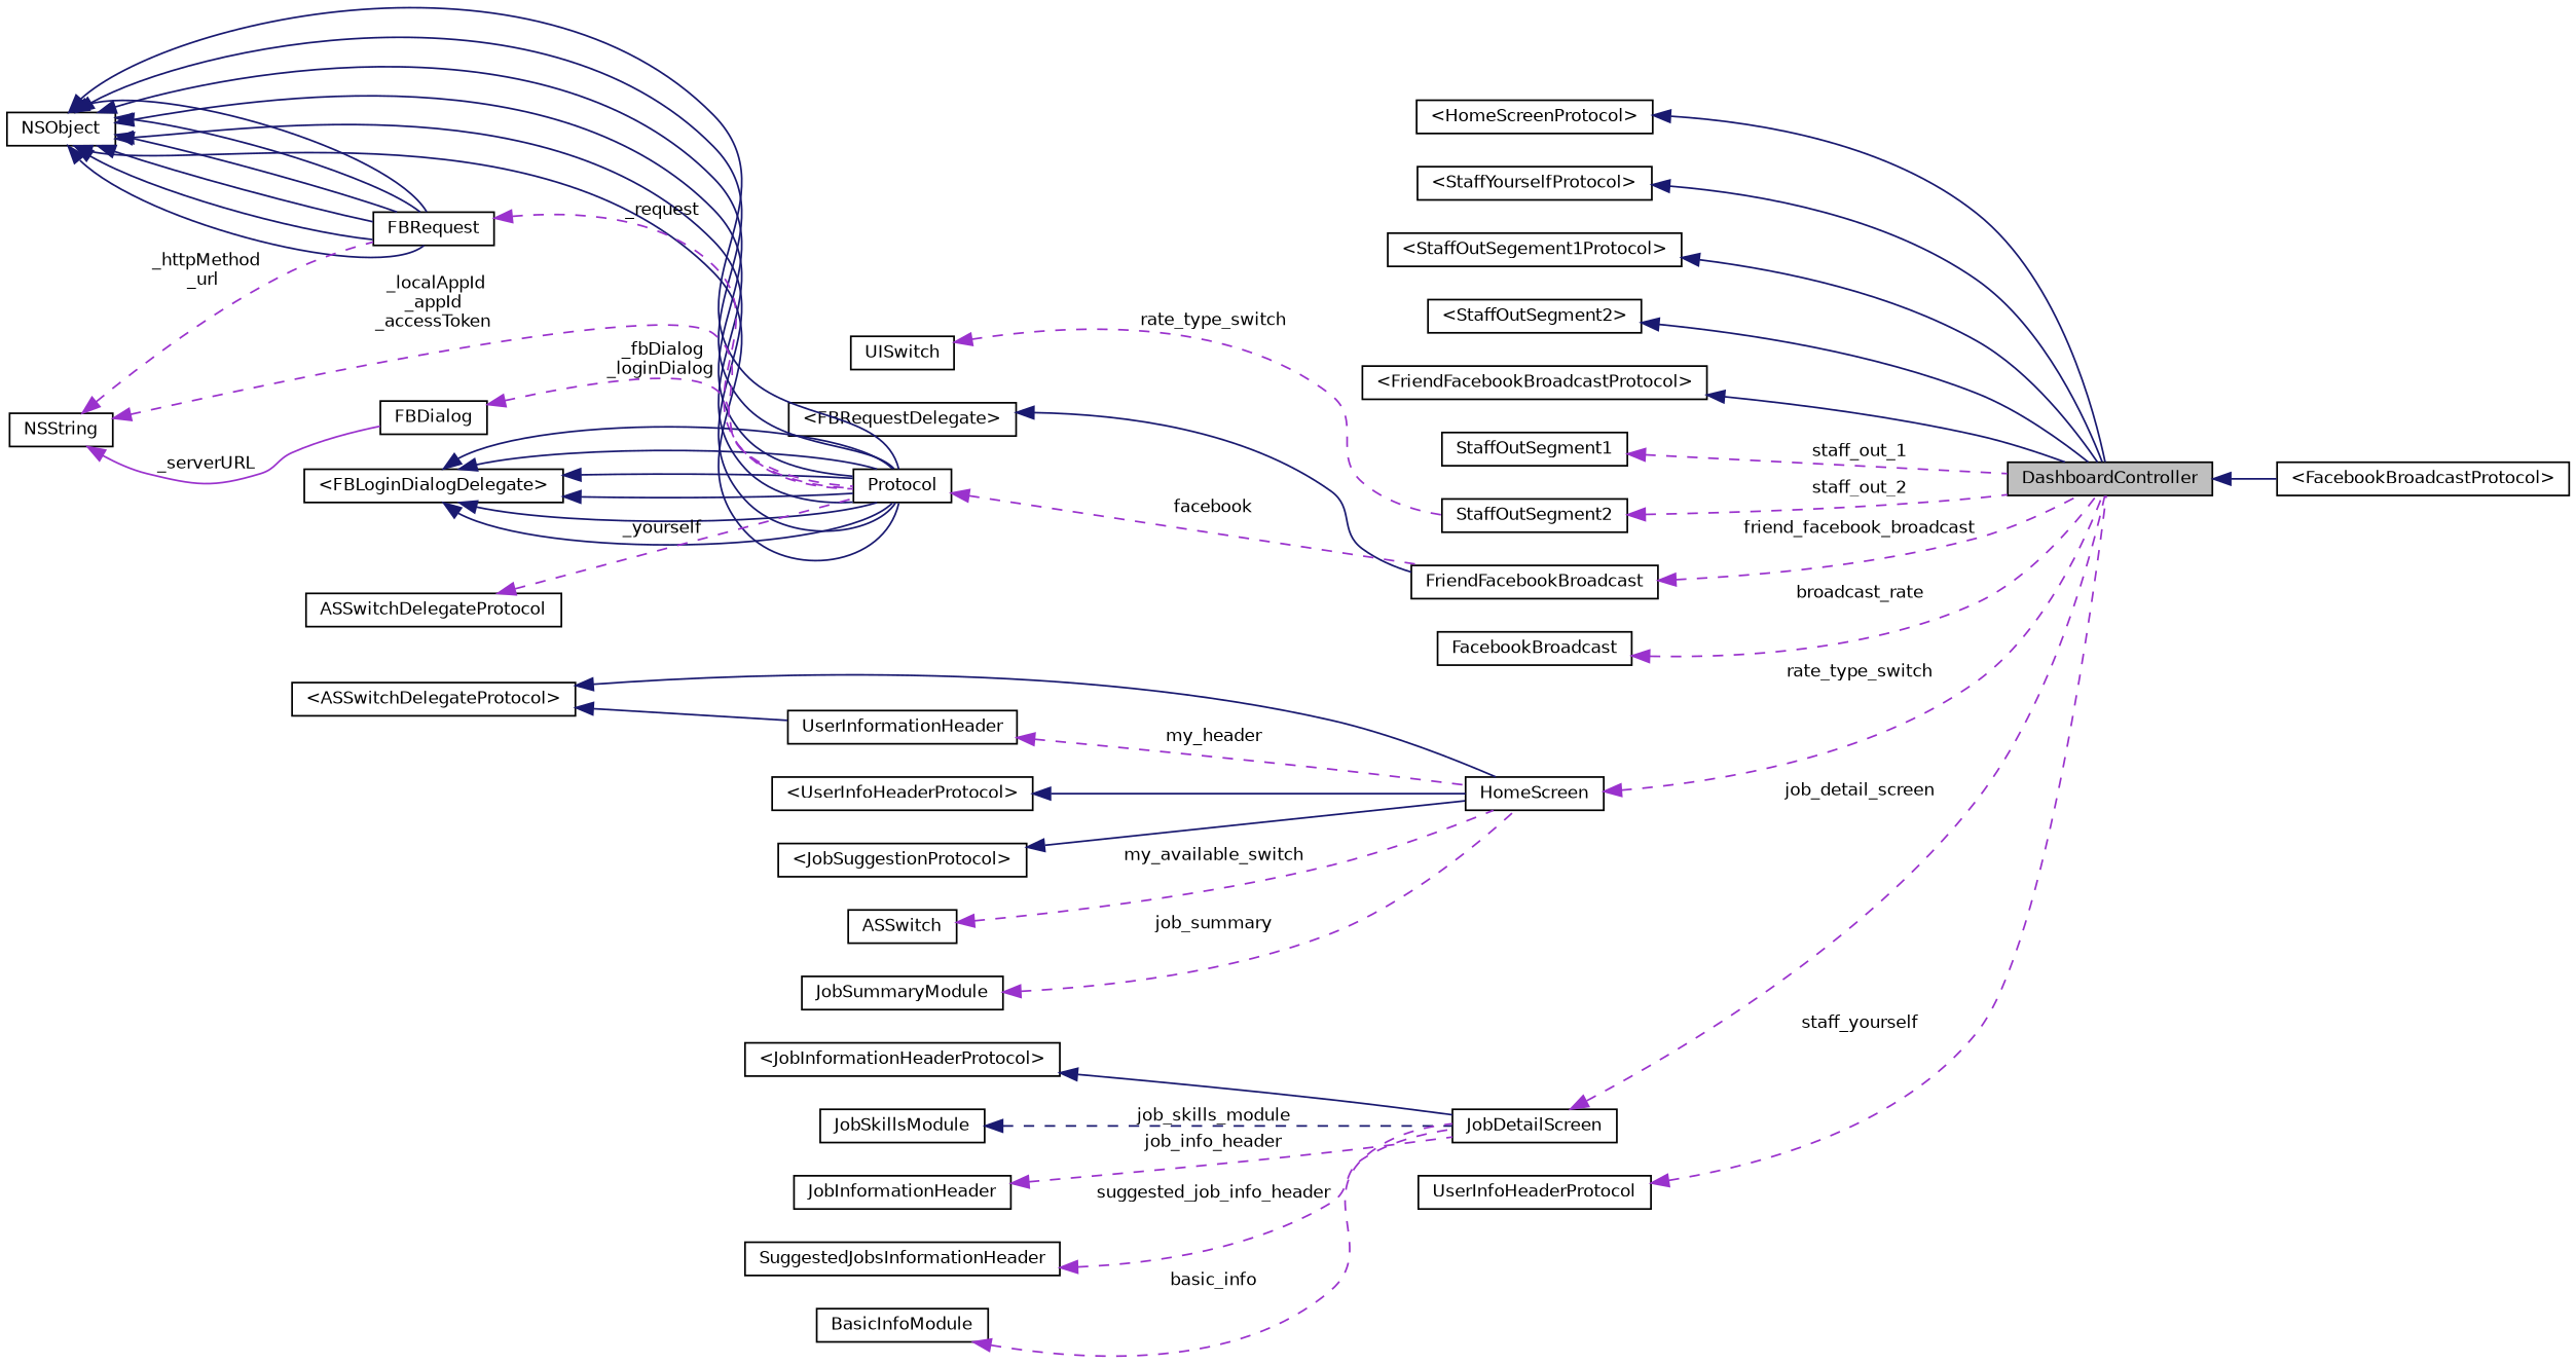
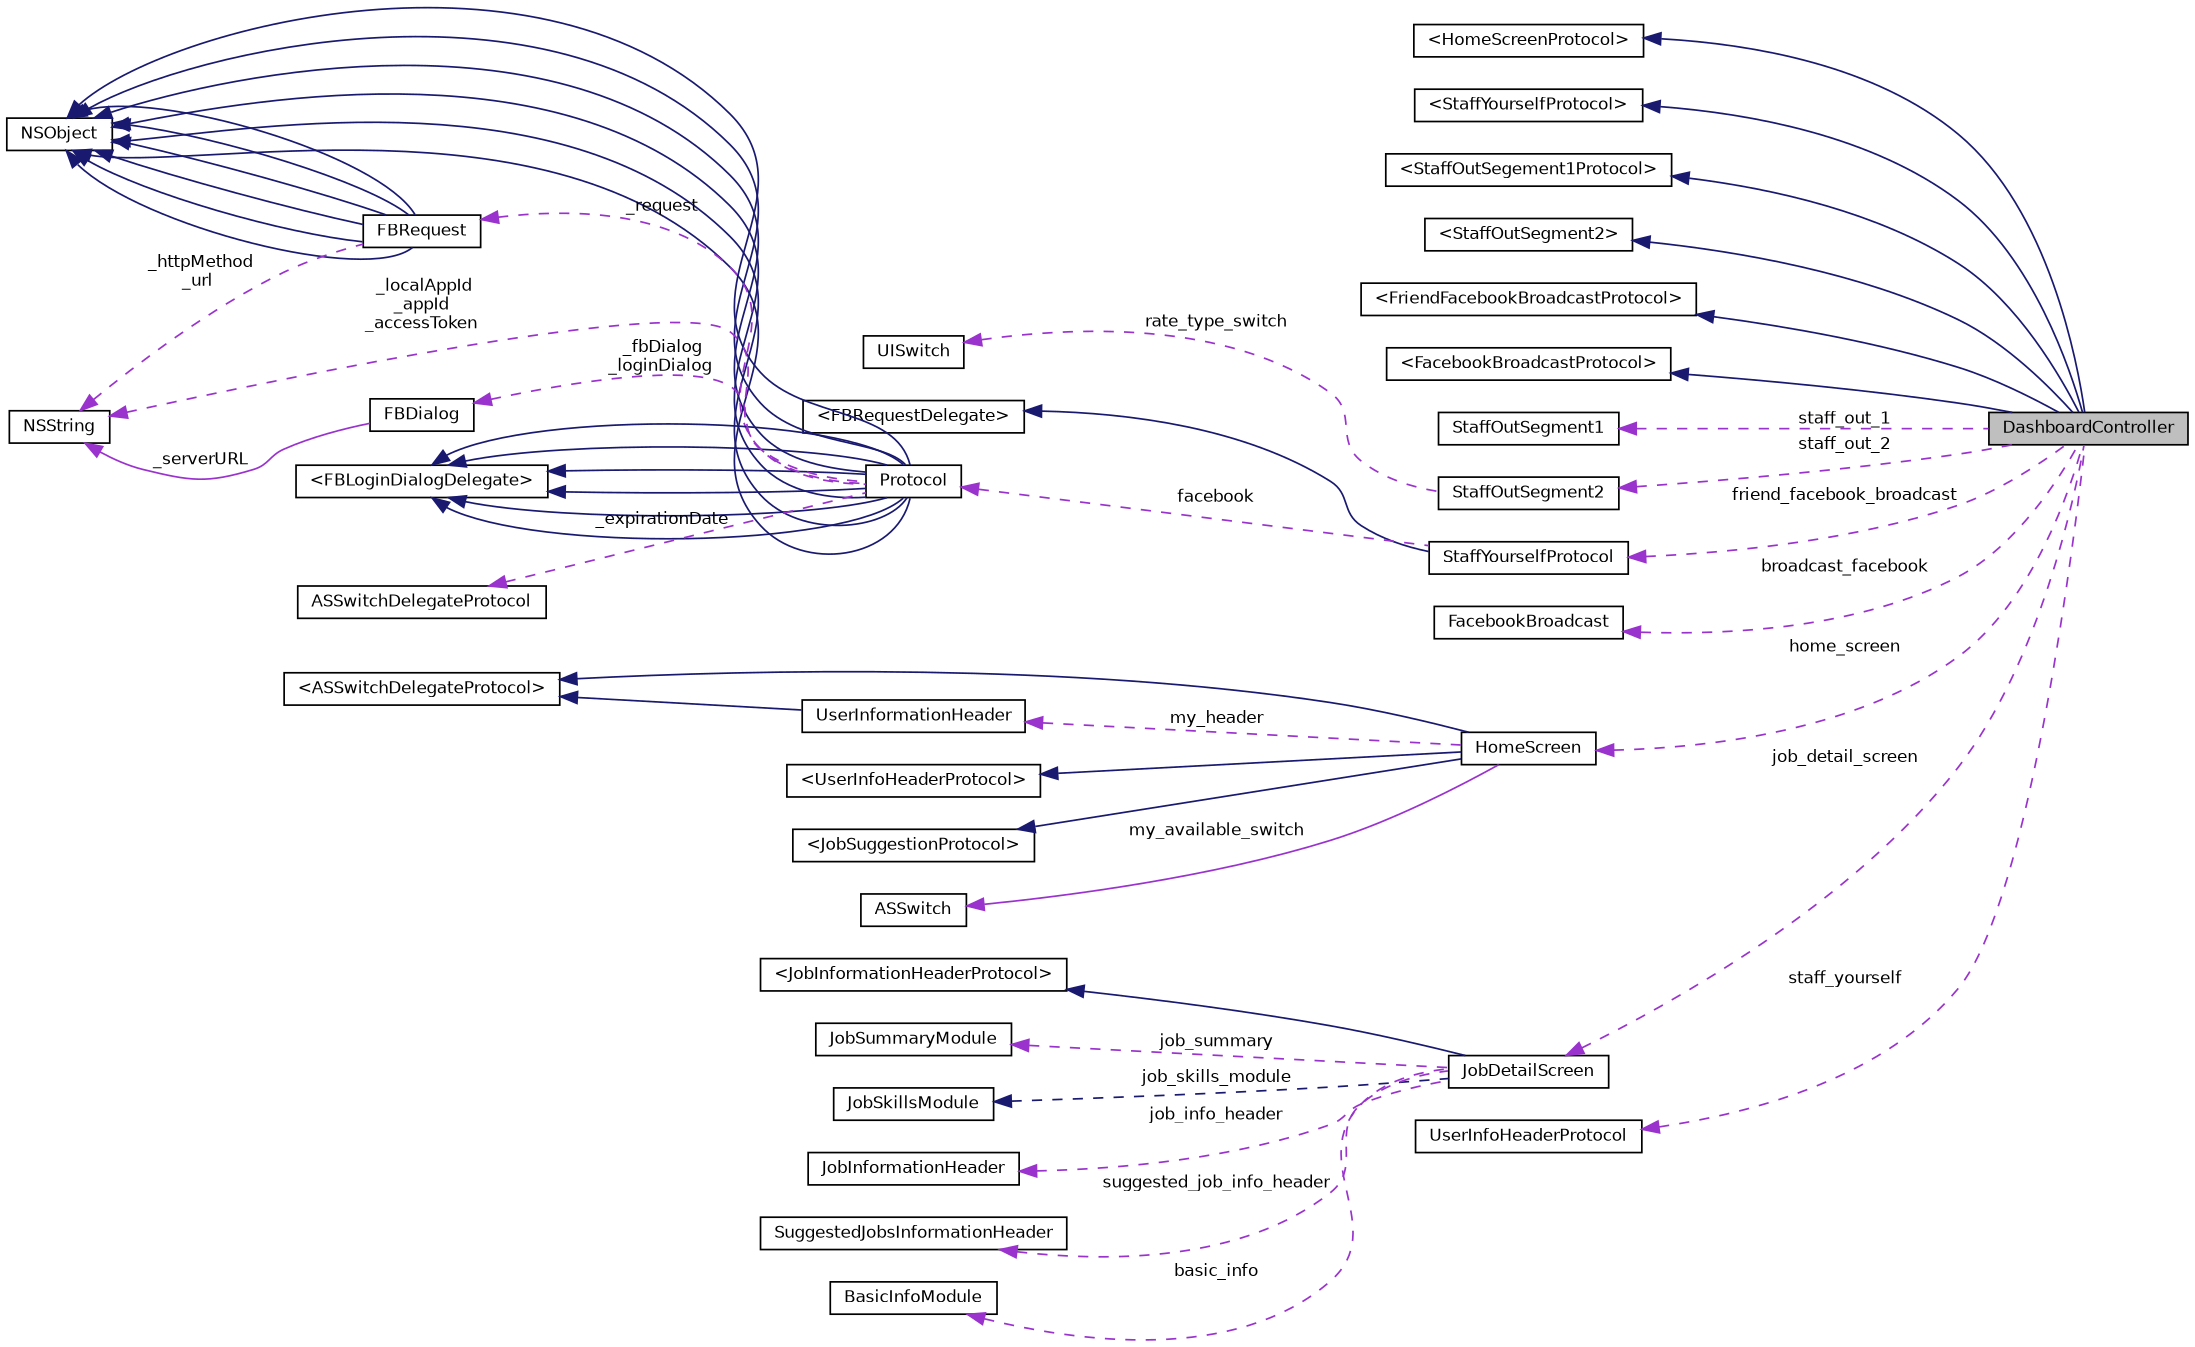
  digraph {
    rankdir=LR
    node [color=black fillcolor=white fontname=Helvetica fontsize=10 shape=record style=filled]
    edge [color=midnightblue dir=back fontname=Helvetica fontsize=10 labelfontname=Helvetica labelfontsize=10 style=solid]
    n1 [fillcolor=grey75 fontcolor=black height=0.2 label=DashboardController width=0.4]
    n2 [height=0.2 label="\<HomeScreenProtocol\>" width=0.4]
    n3 [height=0.2 label="\<StaffYourselfProtocol\>" width=0.4]
    n4 [height=0.2 label="\<StaffOutSegement1Protocol\>" width=0.4]
    n5 [height=0.2 label="\<StaffOutSegment2\>" width=0.4]
    n6 [height=0.2 label="\<FriendFacebookBroadcastProtocol\>" width=0.4]
    n7 [height=0.2 label="\<FacebookBroadcastProtocol\>" width=0.4]
    n8 [height=0.2 label=StaffOutSegment1 width=0.4]
    n9 [height=0.2 label=StaffOutSegment2 width=0.4]
    n10 [height=0.2 label=UISwitch width=0.4]
-   n11 [height=0.2 label=FriendFacebookBroadcast width=0.4]
+   n11 [height=0.2 label=StaffYourselfProtocol width=0.4]
    n12 [height=0.2 label="\<FBRequestDelegate\>" width=0.4]
    n13 [height=0.2 label=Protocol width=0.4]
    n14 [height=0.2 label=NSObject width=0.4]
    n15 [height=0.2 label=FBRequest width=0.4]
    n16 [height=0.2 label="\<FBLoginDialogDelegate\>" width=0.4]
    n17 [height=0.2 label=FBDialog width=0.4]
    n18 [height=0.2 label=NSString width=0.4]
    n19 [height=0.2 label=ASSwitchDelegateProtocol width=0.4]
    n20 [height=0.2 label=FacebookBroadcast width=0.4]
    n21 [height=0.2 label=HomeScreen width=0.4]
    n22 [height=0.2 label="\<ASSwitchDelegateProtocol\>" width=0.4]
    n23 [height=0.2 label=UserInformationHeader width=0.4]
    n24 [height=0.2 label="\<UserInfoHeaderProtocol\>" width=0.4]
    n25 [height=0.2 label="\<JobSuggestionProtocol\>" width=0.4]
    n26 [height=0.2 label=ASSwitch width=0.4]
    n27 [height=0.2 label=JobDetailScreen width=0.4]
    n28 [height=0.2 label="\<JobInformationHeaderProtocol\>" width=0.4]
    n29 [height=0.2 label=JobSummaryModule width=0.4]
    n30 [height=0.2 label=JobSkillsModule width=0.4]
    n31 [height=0.2 label=JobInformationHeader width=0.4]
    n32 [height=0.2 label=SuggestedJobsInformationHeader width=0.4]
    n33 [height=0.2 label=BasicInfoModule width=0.4]
    n34 [height=0.2 label=UserInfoHeaderProtocol width=0.4]
    n2 -> n1
    n3 -> n1
    n4 -> n1
    n5 -> n1
    n6 -> n1
-   n1 -> n7
+   n7 -> n1
    n8 -> n1 [color=darkorchid3 label=" staff_out_1" style=dashed]
    n9 -> n1 [color=darkorchid3 label=" staff_out_2" style=dashed]
    n10 -> n9 [color=darkorchid3 label=" rate_type_switch" style=dashed]
    n11 -> n1 [color=darkorchid3 label=" friend_facebook_broadcast" style=dashed]
    n12 -> n11
    n13 -> n11 [color=darkorchid3 label=" facebook" style=dashed]
    n14 -> n13
    n14 -> n13
    n14 -> n13
    n14 -> n13
    n14 -> n13
    n14 -> n13
    n14 -> n15
    n14 -> n15
    n14 -> n15
    n14 -> n15
    n14 -> n15
    n14 -> n15
    n15 -> n13 [color=darkorchid3 label=" _request" style=dashed]
    n16 -> n13
    n16 -> n13
    n16 -> n13
    n16 -> n13
    n16 -> n13
    n16 -> n13
    n17 -> n13 [color=darkorchid3 label=" _fbDialog\n_loginDialog" style=dashed]
    n18 -> n13 [color=darkorchid3 label=" _localAppId\n_appId\n_accessToken" style=dashed]
    n18 -> n15 [color=darkorchid3 label=" _httpMethod\n_url" style=dashed]
    n18 -> n17 [color=darkorchid3 label=" _serverURL"]
-   n19 -> n13 [color=darkorchid3 label=" _yourself" style=dashed]
-   n20 -> n1 [color=darkorchid3 label=" broadcast_rate" style=dashed]
-   n21 -> n1 [color=darkorchid3 label=" rate_type_switch" style=dashed]
+   n19 -> n13 [color=darkorchid3 label=" _expirationDate" style=dashed]
+   n20 -> n1 [color=darkorchid3 label=" broadcast_facebook" style=dashed]
+   n21 -> n1 [color=darkorchid3 label=" home_screen" style=dashed]
    n22 -> n21
    n22 -> n23
    n23 -> n21 [color=darkorchid3 label=" my_header" style=dashed]
    n24 -> n21
    n25 -> n21
-   n26 -> n21 [color=darkorchid3 label=" my_available_switch" style=dashed]
+   n26 -> n21 [color=darkorchid3 label=" my_available_switch"]
    n27 -> n1 [color=darkorchid3 label=" job_detail_screen" style=dashed]
    n28 -> n27
-   n29 -> n21 [color=darkorchid3 label=" job_summary" style=dashed]
+   n29 -> n27 [color=darkorchid3 label=" job_summary" style=dashed]
    n30 -> n27 [label=" job_skills_module" style=dashed]
    n31 -> n27 [color=darkorchid3 label=" job_info_header" style=dashed]
    n32 -> n27 [color=darkorchid3 label=" suggested_job_info_header" style=dashed]
    n33 -> n27 [color=darkorchid3 label=" basic_info" style=dashed]
    n34 -> n1 [color=darkorchid3 label=" staff_yourself" style=dashed]
  }
